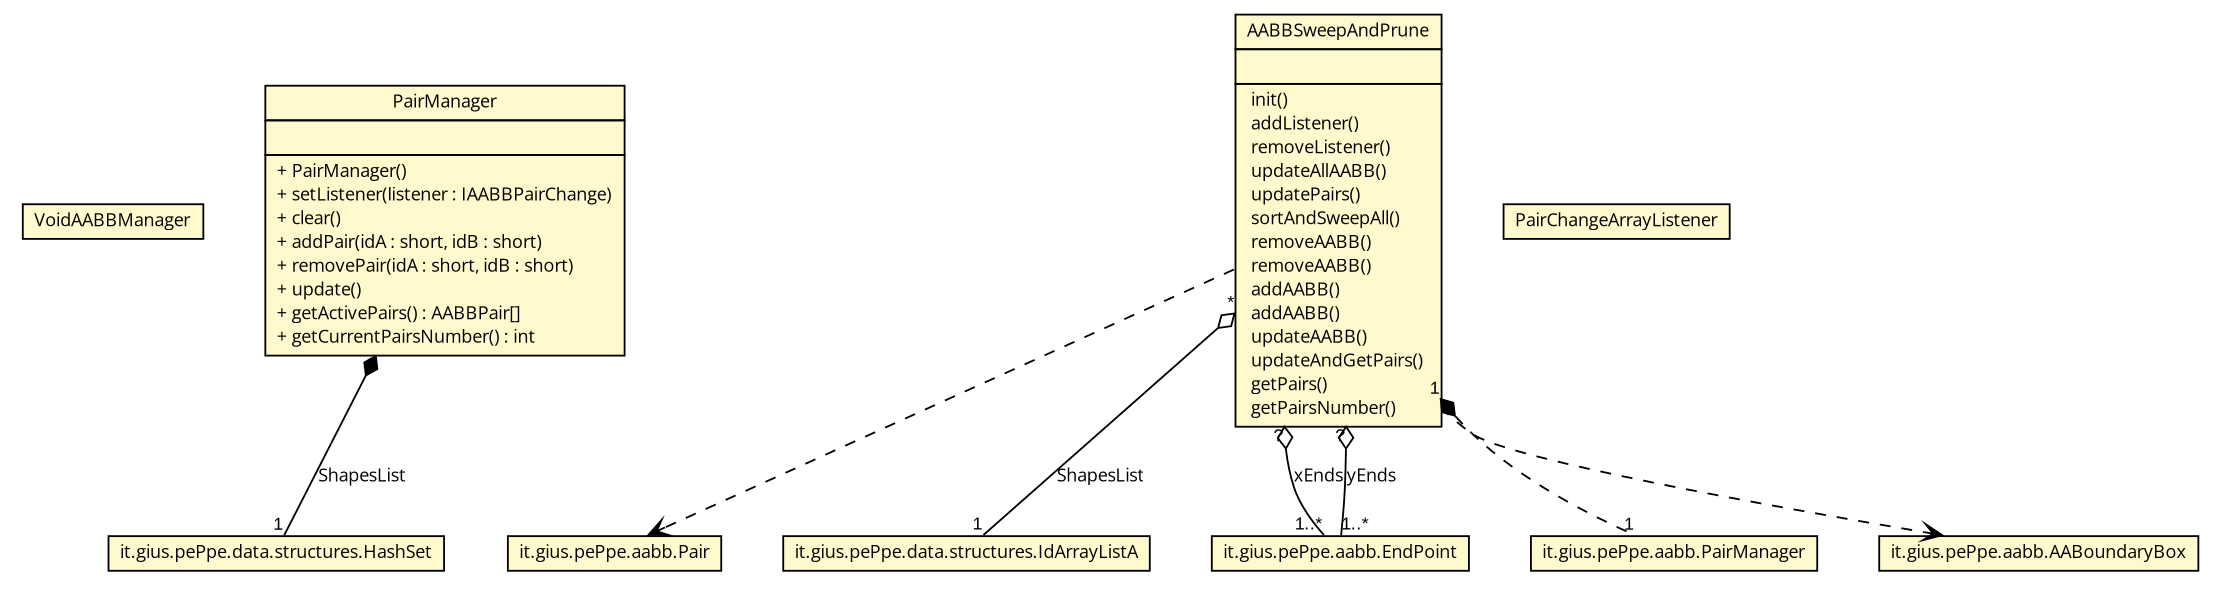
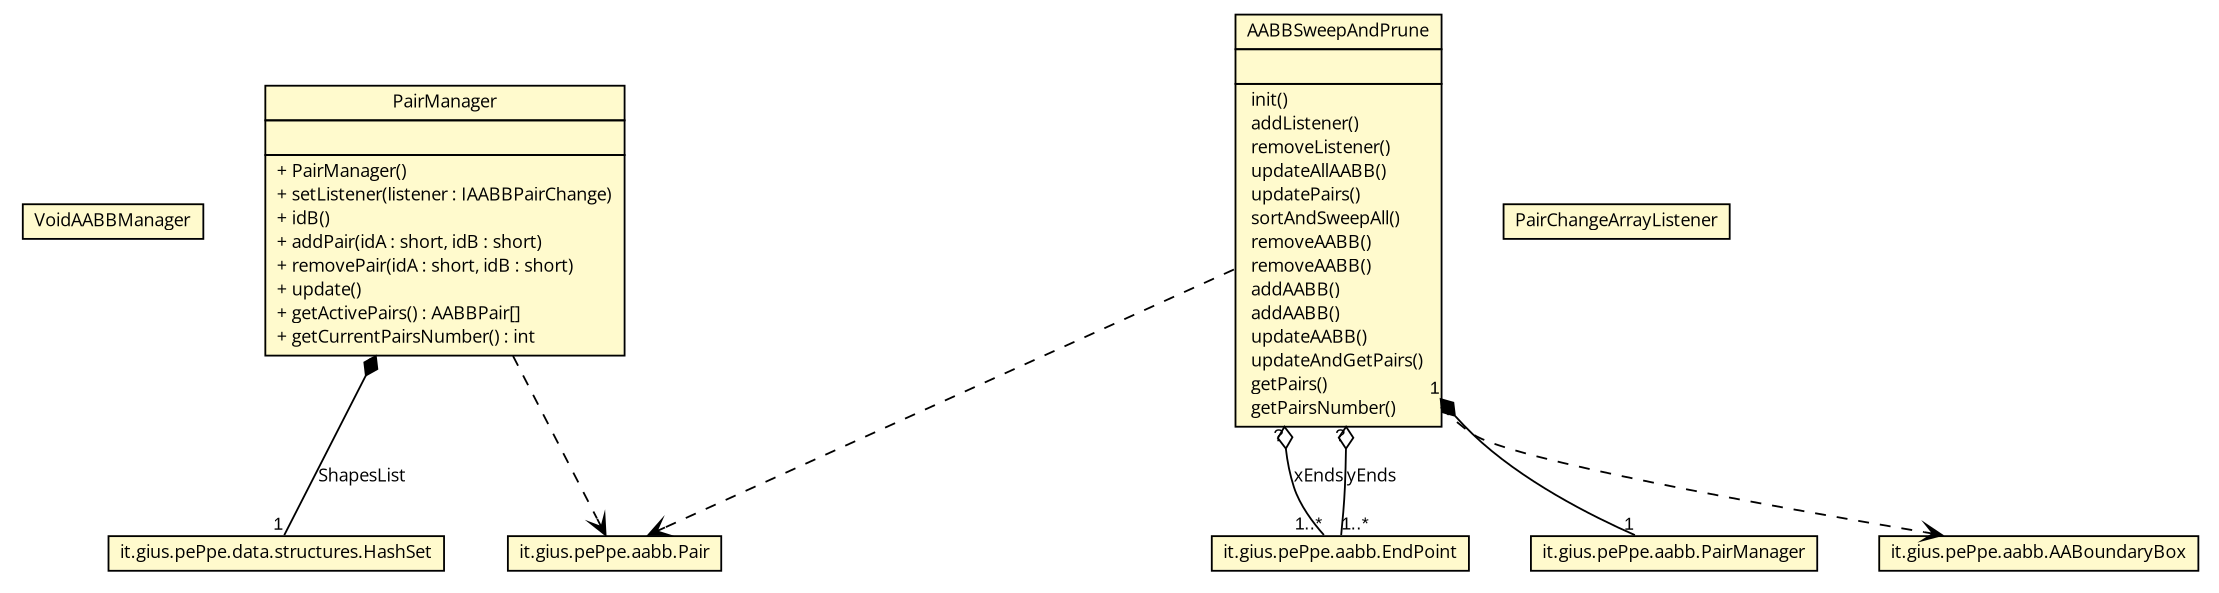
  digraph {
    fontname="Open Sans"
    nodesep=0.25
    ranksep=0.5
    node [fontcolor=black fontname="Open Sans" fontsize=10.0 shape=plaintext]
    edge [arrowhead=none color=black dir=both fontcolor=black fontname="Open Sans" fontsize=10.0 headport=p labelfontname=arial labelfontsize=10 tailport=p]
    n1 [label=<<table title="it.gius.pePpe.aabb.nullImpl.VoidAABBManager" border="0" cellborder="1" cellspacing="0" cellpadding="2" port="p" bgcolor="LemonChiffon"> 		<tr><td><table border="0" cellspacing="0" cellpadding="1"> <tr><td align="center" balign="center"> VoidAABBManager </td></tr> 		</table></td></tr> 		</table>>]
-   n2 [label=<<table title="it.gius.pePpe.aabb.sap.PairManager" border="0" cellborder="1" cellspacing="0" cellpadding="2" port="p" bgcolor="LemonChiffon"> 		<tr><td><table border="0" cellspacing="0" cellpadding="1"> <tr><td align="center" balign="center"> PairManager </td></tr> 		</table></td></tr> 		<tr><td><table border="0" cellspacing="0" cellpadding="1"> <tr><td align="left" balign="left">  </td></tr> 		</table></td></tr> 		<tr><td><table border="0" cellspacing="0" cellpadding="1"> <tr><td align="left" balign="left"> + PairManager() </td></tr> <tr><td align="left" balign="left"> + setListener(listener : IAABBPairChange) </td></tr> <tr><td align="left" balign="left"> + clear() </td></tr> <tr><td align="left" balign="left"> + addPair(idA : short, idB : short) </td></tr> <tr><td align="left" balign="left"> + removePair(idA : short, idB : short) </td></tr> <tr><td align="left" balign="left"> + update() </td></tr> <tr><td align="left" balign="left"> + getActivePairs() : AABBPair[] </td></tr> <tr><td align="left" balign="left"> + getCurrentPairsNumber() : int </td></tr> 		</table></td></tr> 		</table>>]
+   n2 [label=<<table title="it.gius.pePpe.aabb.sap.PairManager" border="0" cellborder="1" cellspacing="0" cellpadding="2" port="p" bgcolor="LemonChiffon"> 		<tr><td><table border="0" cellspacing="0" cellpadding="1"> <tr><td align="center" balign="center"> PairManager </td></tr> 		</table></td></tr> 		<tr><td><table border="0" cellspacing="0" cellpadding="1"> <tr><td align="left" balign="left">  </td></tr> 		</table></td></tr> 		<tr><td><table border="0" cellspacing="0" cellpadding="1"> <tr><td align="left" balign="left"> + PairManager() </td></tr> <tr><td align="left" balign="left"> + setListener(listener : IAABBPairChange) </td></tr> <tr><td align="left" balign="left"> + idB() </td></tr> <tr><td align="left" balign="left"> + addPair(idA : short, idB : short) </td></tr> <tr><td align="left" balign="left"> + removePair(idA : short, idB : short) </td></tr> <tr><td align="left" balign="left"> + update() </td></tr> <tr><td align="left" balign="left"> + getActivePairs() : AABBPair[] </td></tr> <tr><td align="left" balign="left"> + getCurrentPairsNumber() : int </td></tr> 		</table></td></tr> 		</table>>]
    n3 [label=<<table title="it.gius.pePpe.data.structures.HashSet" border="0" cellborder="1" cellspacing="0" cellpadding="2" port="p" bgcolor="LemonChiffon" href="http://java.sun.com/j2se/1.4.2/docs/api/it/gius/pePpe/data/structures/HashSet.html"> 		<tr><td><table border="0" cellspacing="0" cellpadding="1"> <tr><td align="center" balign="center"> it.gius.pePpe.data.structures.HashSet </td></tr> 		</table></td></tr> 		</table>>]
    n4 [label=<<table title="it.gius.pePpe.aabb.Pair" border="0" cellborder="1" cellspacing="0" cellpadding="2" port="p" bgcolor="LemonChiffon" href="http://java.sun.com/j2se/1.4.2/docs/api/it/gius/pePpe/aabb/Pair.html"> 		<tr><td><table border="0" cellspacing="0" cellpadding="1"> <tr><td align="center" balign="center"> it.gius.pePpe.aabb.Pair </td></tr> 		</table></td></tr> 		</table>>]
    n5 [label=<<table title="it.gius.pePpe.aabb.sap.PairChangeArrayListener" border="0" cellborder="1" cellspacing="0" cellpadding="2" port="p" bgcolor="LemonChiffon"> 		<tr><td><table border="0" cellspacing="0" cellpadding="1"> <tr><td align="center" balign="center"> PairChangeArrayListener </td></tr> 		</table></td></tr> 		</table>>]
    n6 [label=<<table title="it.gius.pePpe.aabb.sap.AABBSweepAndPrune" border="0" cellborder="1" cellspacing="0" cellpadding="2" port="p" bgcolor="LemonChiffon"> 		<tr><td><table border="0" cellspacing="0" cellpadding="1"> <tr><td align="center" balign="center"> AABBSweepAndPrune </td></tr> 		</table></td></tr> 		<tr><td><table border="0" cellspacing="0" cellpadding="1"> <tr><td align="left" balign="left">  </td></tr> 		</table></td></tr> 		<tr><td><table border="0" cellspacing="0" cellpadding="1"> <tr><td align="left" balign="left">  init() </td></tr> <tr><td align="left" balign="left">  addListener() </td></tr> <tr><td align="left" balign="left">  removeListener() </td></tr> <tr><td align="left" balign="left">  updateAllAABB() </td></tr> <tr><td align="left" balign="left">  updatePairs() </td></tr> <tr><td align="left" balign="left">  sortAndSweepAll() </td></tr> <tr><td align="left" balign="left">  removeAABB() </td></tr> <tr><td align="left" balign="left">  removeAABB() </td></tr> <tr><td align="left" balign="left">  addAABB() </td></tr> <tr><td align="left" balign="left">  addAABB() </td></tr> <tr><td align="left" balign="left">  updateAABB() </td></tr> <tr><td align="left" balign="left">  updateAndGetPairs() </td></tr> <tr><td align="left" balign="left">  getPairs() </td></tr> <tr><td align="left" balign="left">  getPairsNumber() </td></tr> 		</table></td></tr> 		</table>>]
-   n7 [label=<<table title="it.gius.pePpe.data.structures.IdArrayListA" border="0" cellborder="1" cellspacing="0" cellpadding="2" port="p" bgcolor="LemonChiffon" href="http://java.sun.com/j2se/1.4.2/docs/api/it/gius/pePpe/data/structures/IdArrayListA.html"> 		<tr><td><table border="0" cellspacing="0" cellpadding="1"> <tr><td align="center" balign="center"> it.gius.pePpe.data.structures.IdArrayListA </td></tr> 		</table></td></tr> 		</table>>]
    n8 [label=<<table title="it.gius.pePpe.aabb.EndPoint" border="0" cellborder="1" cellspacing="0" cellpadding="2" port="p" bgcolor="LemonChiffon" href="http://java.sun.com/j2se/1.4.2/docs/api/it/gius/pePpe/aabb/EndPoint.html"> 		<tr><td><table border="0" cellspacing="0" cellpadding="1"> <tr><td align="center" balign="center"> it.gius.pePpe.aabb.EndPoint </td></tr> 		</table></td></tr> 		</table>>]
    n9 [label=<<table title="it.gius.pePpe.aabb.PairManager" border="0" cellborder="1" cellspacing="0" cellpadding="2" port="p" bgcolor="LemonChiffon" href="http://java.sun.com/j2se/1.4.2/docs/api/it/gius/pePpe/aabb/PairManager.html"> 		<tr><td><table border="0" cellspacing="0" cellpadding="1"> <tr><td align="center" balign="center"> it.gius.pePpe.aabb.PairManager </td></tr> 		</table></td></tr> 		</table>>]
    n10 [label=<<table title="it.gius.pePpe.aabb.AABoundaryBox" border="0" cellborder="1" cellspacing="0" cellpadding="2" port="p" bgcolor="LemonChiffon" href="http://java.sun.com/j2se/1.4.2/docs/api/it/gius/pePpe/aabb/AABoundaryBox.html"> 		<tr><td><table border="0" cellspacing="0" cellpadding="1"> <tr><td align="center" balign="center"> it.gius.pePpe.aabb.AABoundaryBox </td></tr> 		</table></td></tr> 		</table>>]
    n2 -> n3 [arrowtail=diamond headlabel=1 label=ShapesList taillabel=1]
+   n2 -> n4 [arrowhead=open style=dashed dir=""]
    n6 -> n4 [arrowhead=open style=dashed dir=""]
-   n6 -> n7 [arrowtail=ediamond headlabel=1 label=ShapesList taillabel="*"]
    n6 -> n8 [arrowtail=ediamond headlabel="1..*" label=xEnds taillabel="?"]
    n6 -> n8 [arrowtail=ediamond headlabel="1..*" label=yEnds taillabel="?"]
-   n6 -> n9 [arrowtail=diamond headlabel=1 taillabel=1 style=dashed]
+   n6 -> n9 [arrowtail=diamond headlabel=1 taillabel=1]
    n6 -> n10 [arrowhead=open style=dashed dir=""]
  }
